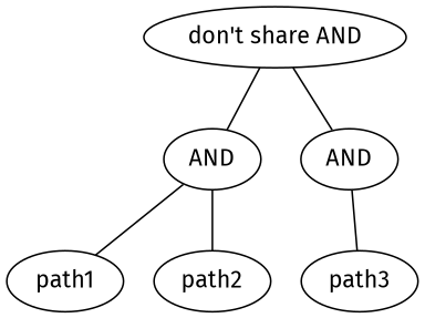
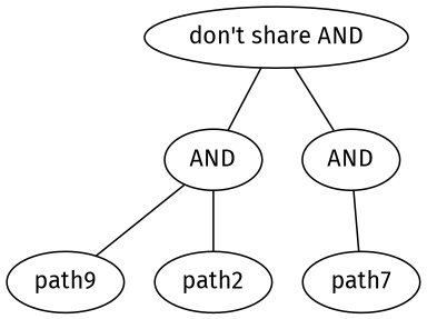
  graph {
    fontname="Fira Sans"
    node [fontname="Fira Sans"]
    edge [fontname="Fira Sans"]
    n1 [label="don't share AND"]
    n2 [label=AND]
    n3 [label=AND]
-   n4 [label=path1]
+   n4 [label=path9]
    n5 [label=path2]
-   n6 [label=path3]
+   n6 [label=path7]
    n1 -- n2
    n1 -- n3
    n2 -- n4
    n2 -- n5
    n3 -- n6
  }
